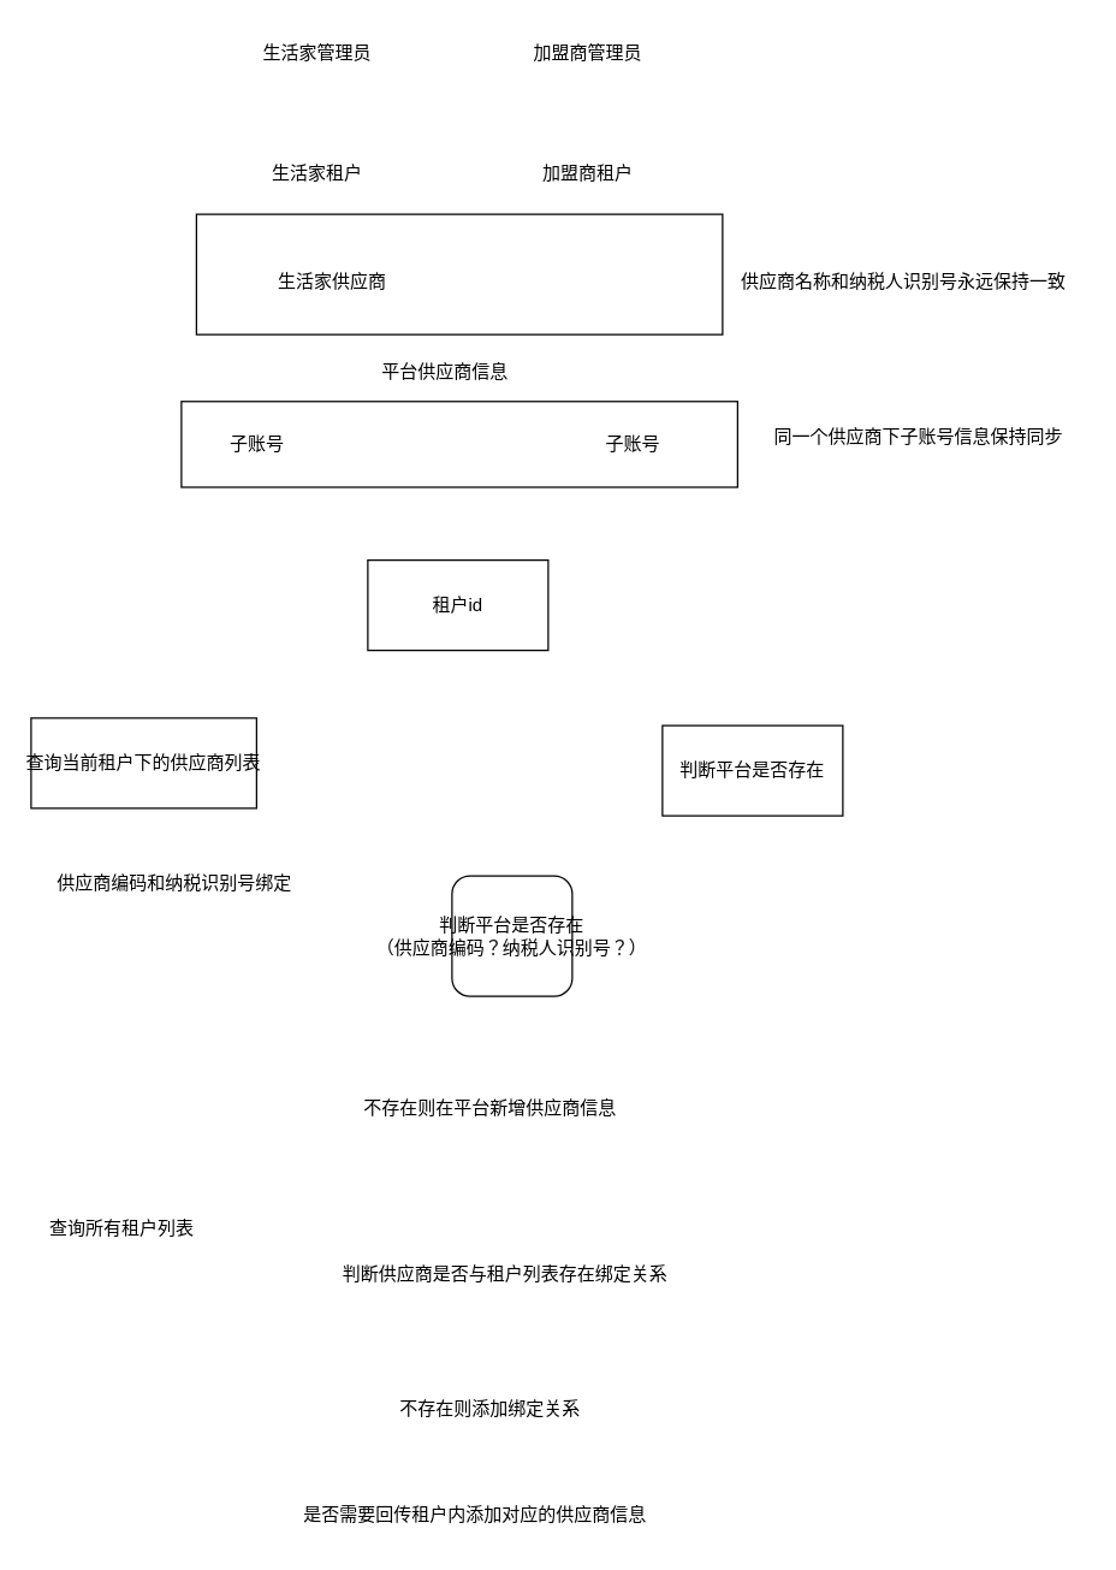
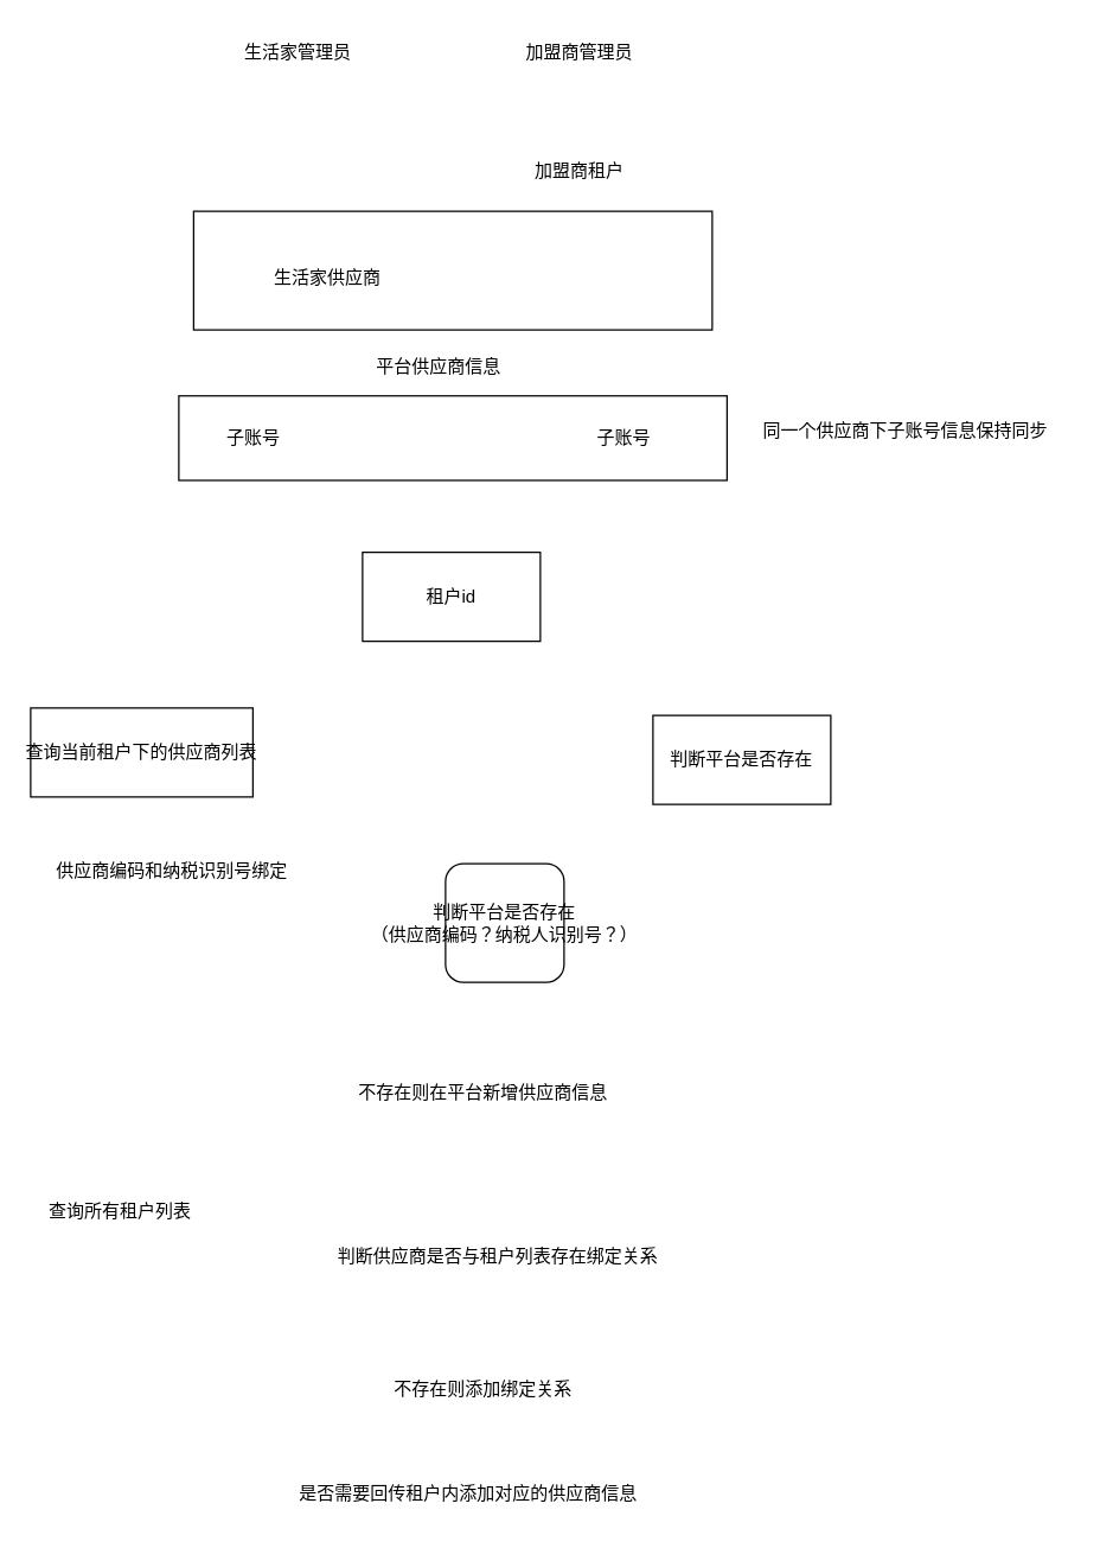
  <mxCell id="0" />
  <mxCell id="1" parent="0" />
  <mxCell id="2" value="" style="rounded=0;whiteSpace=wrap;html=1;" vertex="1" parent="1"><mxGeometry x="120" y="266.5" width="370" height="57" as="geometry" /></mxCell>
  <mxCell id="3" value="" style="rounded=0;whiteSpace=wrap;html=1;" vertex="1" parent="1"><mxGeometry x="130" y="142" width="350" height="80" as="geometry" /></mxCell>
- <mxCell id="4" value="生活家管理员" style="text;html=1;align=center;verticalAlign=middle;resizable=0;points=[];autosize=1;strokeColor=none;fillColor=none;" vertex="1" parent="1"><mxGeometry x="160" y="20" width="100" height="30" as="geometry" /></mxCell>
+ <mxCell id="4" value="生活家管理员" style="text;html=1;align=center;verticalAlign=middle;resizable=0;points=[];autosize=1;strokeColor=none;fillColor=none;" vertex="1" parent="1"><mxGeometry x="150" y="20" width="100" height="30" as="geometry" /></mxCell>
  <mxCell id="5" value="加盟商管理员" style="text;html=1;align=center;verticalAlign=middle;resizable=0;points=[];autosize=1;strokeColor=none;fillColor=none;" vertex="1" parent="1"><mxGeometry x="340" y="20" width="100" height="30" as="geometry" /></mxCell>
- <mxCell id="6" value="生活家租户" style="text;html=1;align=center;verticalAlign=middle;resizable=0;points=[];autosize=1;strokeColor=none;fillColor=none;" vertex="1" parent="1"><mxGeometry x="170" y="100" width="80" height="30" as="geometry" /></mxCell>
  <mxCell id="7" value="加盟商租户" style="text;html=1;align=center;verticalAlign=middle;resizable=0;points=[];autosize=1;strokeColor=none;fillColor=none;" vertex="1" parent="1"><mxGeometry x="350" y="100" width="80" height="30" as="geometry" /></mxCell>
  <mxCell id="8" value="生活家供应商" style="text;html=1;align=center;verticalAlign=middle;resizable=0;points=[];autosize=1;strokeColor=none;fillColor=none;" vertex="1" parent="1"><mxGeometry x="170" y="172" width="100" height="30" as="geometry" /></mxCell>
  <mxCell id="9" value="平台供应商信息" style="text;html=1;align=center;verticalAlign=middle;resizable=0;points=[];autosize=1;strokeColor=none;fillColor=none;" vertex="1" parent="1"><mxGeometry x="240" y="232" width="110" height="30" as="geometry" /></mxCell>
  <mxCell id="10" value="子账号" style="text;html=1;align=center;verticalAlign=middle;resizable=0;points=[];autosize=1;strokeColor=none;fillColor=none;" vertex="1" parent="1"><mxGeometry x="140" y="280" width="60" height="30" as="geometry" /></mxCell>
  <mxCell id="11" value="子账号" style="text;html=1;align=center;verticalAlign=middle;resizable=0;points=[];autosize=1;strokeColor=none;fillColor=none;" vertex="1" parent="1"><mxGeometry x="390" y="280" width="60" height="30" as="geometry" /></mxCell>
  <mxCell id="12" value="不存在则在平台新增供应商信息" style="text;html=1;align=center;verticalAlign=middle;resizable=0;points=[];autosize=1;strokeColor=none;fillColor=none;" vertex="1" parent="1"><mxGeometry x="230" y="722" width="190" height="30" as="geometry" /></mxCell>
  <mxCell id="13" value="查询所有租户列表" style="text;html=1;align=center;verticalAlign=middle;resizable=0;points=[];autosize=1;strokeColor=none;fillColor=none;" vertex="1" parent="1"><mxGeometry x="20" y="802" width="120" height="30" as="geometry" /></mxCell>
  <mxCell id="14" value="判断供应商是否与租户列表存在绑定关系" style="text;html=1;align=center;verticalAlign=middle;resizable=0;points=[];autosize=1;strokeColor=none;fillColor=none;" vertex="1" parent="1"><mxGeometry x="215" y="832" width="240" height="30" as="geometry" /></mxCell>
  <mxCell id="15" value="&lt;span style=&quot;text-wrap: nowrap;&quot;&gt;租户id&lt;/span&gt;" style="rounded=0;whiteSpace=wrap;html=1;" vertex="1" parent="1"><mxGeometry x="244" y="372" width="120" height="60" as="geometry" /></mxCell>
  <mxCell id="16" value="&lt;span style=&quot;text-wrap: nowrap;&quot;&gt;查询当前租户下的供应商列表&lt;/span&gt;" style="rounded=0;whiteSpace=wrap;html=1;" vertex="1" parent="1"><mxGeometry x="20" y="477" width="150" height="60" as="geometry" /></mxCell>
  <mxCell id="17" value="&lt;span style=&quot;text-wrap: nowrap;&quot;&gt;判断平台是否存在&lt;/span&gt;" style="rounded=0;whiteSpace=wrap;html=1;" vertex="1" parent="1"><mxGeometry x="440" y="482" width="120" height="60" as="geometry" /></mxCell>
  <mxCell id="18" value="&lt;span style=&quot;text-wrap: nowrap;&quot;&gt;判断平台是否存在&lt;/span&gt;&lt;div&gt;&lt;span style=&quot;text-wrap: nowrap;&quot;&gt;（供应商编码？纳税人识别号？）&lt;/span&gt;&lt;/div&gt;" style="whiteSpace=wrap;html=1;rounded=1;" vertex="1" parent="1"><mxGeometry x="300" y="582" width="80" height="80" as="geometry" /></mxCell>
  <mxCell id="19" value="供应商编码和纳税识别号绑定" style="text;html=1;align=center;verticalAlign=middle;resizable=0;points=[];autosize=1;strokeColor=none;fillColor=none;" vertex="1" parent="1"><mxGeometry x="25" y="572" width="180" height="30" as="geometry" /></mxCell>
- <mxCell id="20" value="供应商名称和纳税人识别号永远保持一致" style="text;html=1;align=center;verticalAlign=middle;resizable=0;points=[];autosize=1;strokeColor=none;fillColor=none;" vertex="1" parent="1"><mxGeometry x="480" y="172" width="240" height="30" as="geometry" /></mxCell>
  <mxCell id="21" value="同一个供应商下子账号信息保持同步" style="text;html=1;align=center;verticalAlign=middle;resizable=0;points=[];autosize=1;strokeColor=none;fillColor=none;" vertex="1" parent="1"><mxGeometry x="500" y="275" width="220" height="30" as="geometry" /></mxCell>
  <mxCell id="22" value="不存在则添加绑定关系" style="text;html=1;align=center;verticalAlign=middle;resizable=0;points=[];autosize=1;strokeColor=none;fillColor=none;" vertex="1" parent="1"><mxGeometry x="255" y="922" width="140" height="30" as="geometry" /></mxCell>
  <mxCell id="23" value="是否需要回传租户内添加对应的供应商信息" style="text;html=1;align=center;verticalAlign=middle;resizable=0;points=[];autosize=1;strokeColor=none;fillColor=none;" vertex="1" parent="1"><mxGeometry x="190" y="992" width="250" height="30" as="geometry" /></mxCell>
